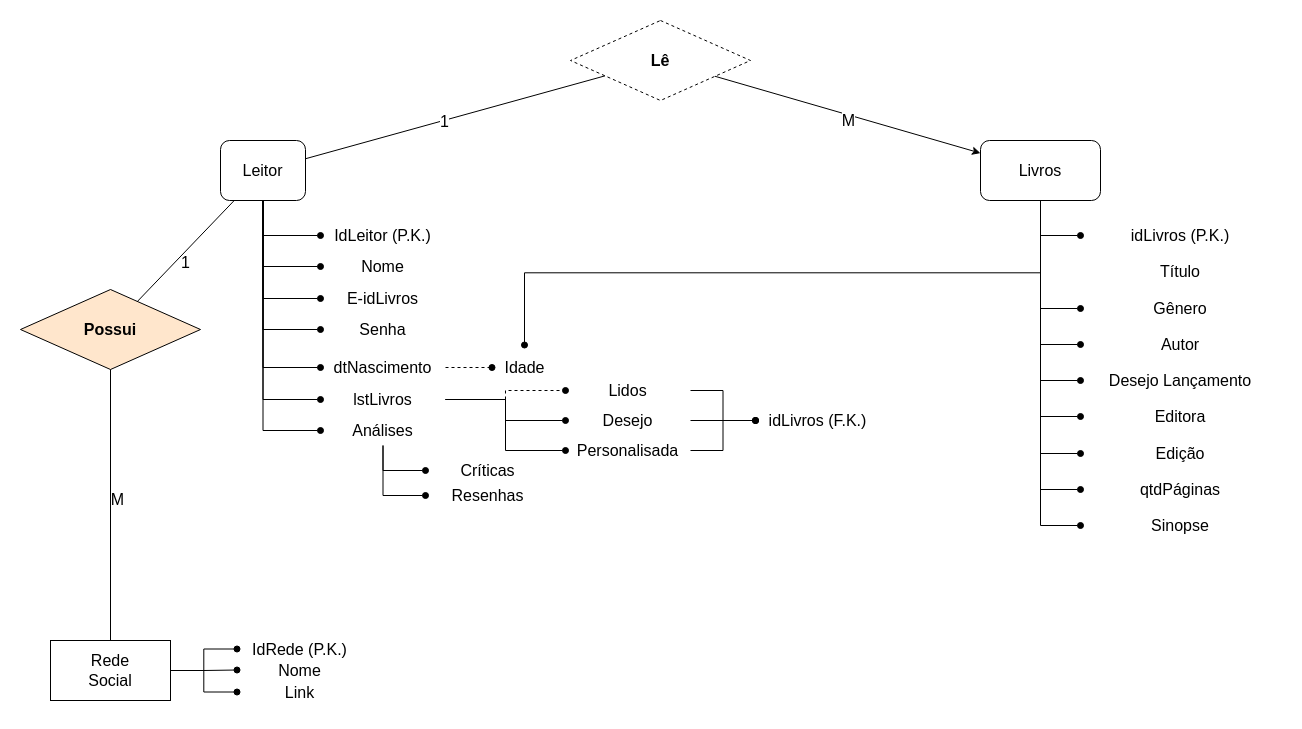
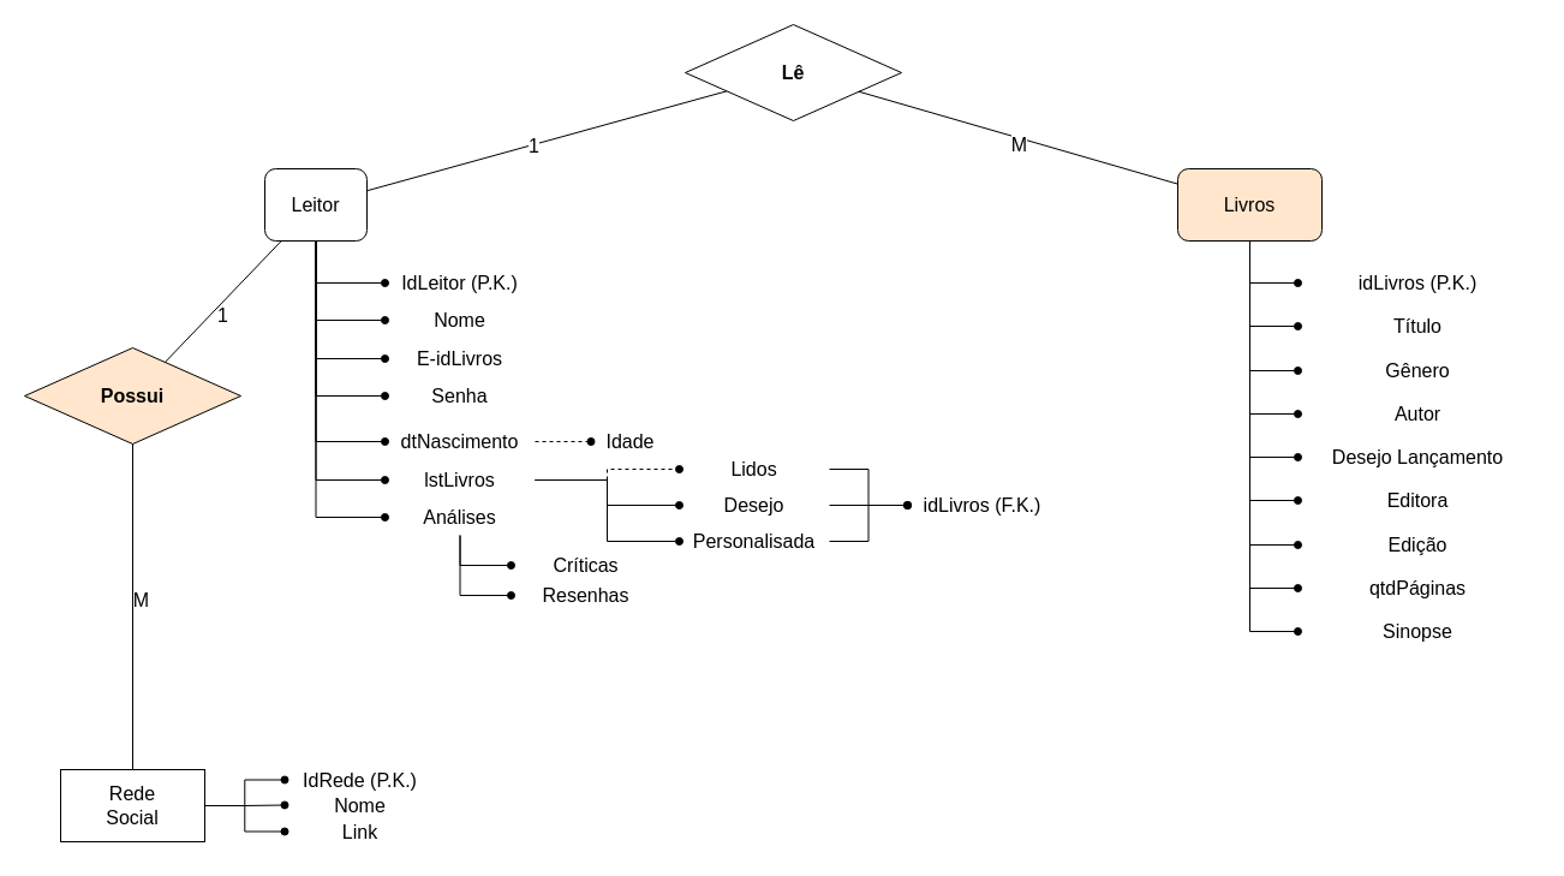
  <mxCell id="0" />
  <mxCell id="1" parent="0" />
  <mxCell id="2" value="&lt;span style=&quot;font-size: 16px;&quot;&gt;Idade&lt;br&gt;&lt;/span&gt;" style="ellipse;whiteSpace=wrap;html=1;strokeColor=none;strokeWidth=2;fillColor=none;dashed=1;" parent="1" vertex="1"><mxGeometry x="491.5" y="344.5" width="65" height="45" as="geometry" /></mxCell>
  <mxCell id="3" style="edgeStyle=orthogonalEdgeStyle;rounded=0;orthogonalLoop=1;jettySize=auto;html=1;exitX=0.5;exitY=1;exitDx=0;exitDy=0;entryX=0;entryY=0.5;entryDx=0;entryDy=0;startArrow=none;startFill=0;endArrow=oval;endFill=1;strokeWidth=1;jumpSize=6;endSize=6;" parent="1" source="37" target="15" edge="1"><mxGeometry relative="1" as="geometry"><mxPoint x="265" y="205" as="sourcePoint" /></mxGeometry></mxCell>
  <mxCell id="4" style="edgeStyle=orthogonalEdgeStyle;rounded=0;orthogonalLoop=1;jettySize=auto;html=1;exitX=0.5;exitY=1;exitDx=0;exitDy=0;entryX=0;entryY=0.5;entryDx=0;entryDy=0;endArrow=oval;endFill=1;endSize=6;strokeWidth=1;" parent="1" source="37" target="16" edge="1"><mxGeometry relative="1" as="geometry"><mxPoint x="265" y="205" as="sourcePoint" /></mxGeometry></mxCell>
  <mxCell id="5" style="edgeStyle=orthogonalEdgeStyle;rounded=0;orthogonalLoop=1;jettySize=auto;html=1;exitX=0.5;exitY=1;exitDx=0;exitDy=0;entryX=0;entryY=0.5;entryDx=0;entryDy=0;endArrow=oval;endFill=1;endSize=6;strokeWidth=1;" parent="1" source="37" target="17" edge="1"><mxGeometry relative="1" as="geometry"><mxPoint x="265" y="205" as="sourcePoint" /></mxGeometry></mxCell>
  <mxCell id="6" style="edgeStyle=orthogonalEdgeStyle;rounded=0;orthogonalLoop=1;jettySize=auto;html=1;exitX=0.5;exitY=1;exitDx=0;exitDy=0;entryX=0;entryY=0.5;entryDx=0;entryDy=0;endArrow=oval;endFill=1;endSize=6;strokeWidth=1;" parent="1" source="37" target="18" edge="1"><mxGeometry relative="1" as="geometry"><mxPoint x="265" y="205" as="sourcePoint" /></mxGeometry></mxCell>
  <mxCell id="7" style="edgeStyle=orthogonalEdgeStyle;rounded=0;orthogonalLoop=1;jettySize=auto;html=1;exitX=0.5;exitY=1;exitDx=0;exitDy=0;entryX=0;entryY=0.5;entryDx=0;entryDy=0;endArrow=oval;endFill=1;endSize=6;strokeWidth=1;" parent="1" source="37" target="20" edge="1"><mxGeometry relative="1" as="geometry"><mxPoint x="265" y="205" as="sourcePoint" /></mxGeometry></mxCell>
  <mxCell id="8" style="edgeStyle=orthogonalEdgeStyle;rounded=0;orthogonalLoop=1;jettySize=auto;html=1;exitX=0.5;exitY=1;exitDx=0;exitDy=0;entryX=0;entryY=0.5;entryDx=0;entryDy=0;endArrow=oval;endFill=1;endSize=6;strokeWidth=1;" parent="1" source="37" target="24" edge="1"><mxGeometry relative="1" as="geometry"><mxPoint x="265" y="205" as="sourcePoint" /></mxGeometry></mxCell>
  <mxCell id="9" style="edgeStyle=orthogonalEdgeStyle;rounded=0;orthogonalLoop=1;jettySize=auto;html=1;exitX=0.5;exitY=1;exitDx=0;exitDy=0;entryX=0;entryY=0.5;entryDx=0;entryDy=0;endArrow=oval;endFill=1;endSize=6;strokeWidth=1;" parent="1" source="37" target="27" edge="1"><mxGeometry relative="1" as="geometry"><mxPoint x="265" y="205" as="sourcePoint" /></mxGeometry></mxCell>
- <mxCell id="10" value="&lt;b&gt;&lt;font style=&quot;font-size: 16px;&quot;&gt;Lê&lt;/font&gt;&lt;/b&gt;" style="rhombus;whiteSpace=wrap;html=1;dashed=1;" parent="1" vertex="1"><mxGeometry x="570" y="20" width="180" height="80" as="geometry" /></mxCell>
- <mxCell id="11" value="" style="endArrow=classic;html=1;rounded=0;" parent="1" source="10" target="47" edge="1"><mxGeometry width="50" height="50" relative="1" as="geometry"><mxPoint x="570" y="530" as="sourcePoint" /><mxPoint x="1008" y="200.735" as="targetPoint" /></mxGeometry></mxCell>
+ <mxCell id="10" value="&lt;b&gt;&lt;font style=&quot;font-size: 16px;&quot;&gt;Lê&lt;/font&gt;&lt;/b&gt;" style="rhombus;whiteSpace=wrap;html=1;" parent="1" vertex="1"><mxGeometry x="570" y="20" width="180" height="80" as="geometry" /></mxCell>
+ <mxCell id="11" value="" style="endArrow=none;html=1;rounded=0;" parent="1" source="10" target="47" edge="1"><mxGeometry width="50" height="50" relative="1" as="geometry"><mxPoint x="570" y="530" as="sourcePoint" /><mxPoint x="1008" y="200.735" as="targetPoint" /></mxGeometry></mxCell>
  <mxCell id="12" value="&lt;font style=&quot;font-size: 16px;&quot;&gt;M&lt;/font&gt;" style="edgeLabel;html=1;align=center;verticalAlign=middle;resizable=0;points=[];" parent="11" vertex="1" connectable="0"><mxGeometry x="0.015" y="-5" relative="1" as="geometry"><mxPoint as="offset" /></mxGeometry></mxCell>
  <mxCell id="13" value="" style="endArrow=none;html=1;rounded=0;" parent="1" source="37" target="10" edge="1"><mxGeometry width="50" height="50" relative="1" as="geometry"><mxPoint x="165" y="251.757" as="sourcePoint" /><mxPoint x="620" y="480" as="targetPoint" /></mxGeometry></mxCell>
  <mxCell id="14" value="&lt;span style=&quot;font-size: 16px;&quot;&gt;1&lt;/span&gt;" style="edgeLabel;html=1;align=center;verticalAlign=middle;resizable=0;points=[];" parent="13" vertex="1" connectable="0"><mxGeometry x="-0.077" relative="1" as="geometry"><mxPoint x="1" as="offset" /></mxGeometry></mxCell>
  <mxCell id="15" value="&lt;font style=&quot;font-size: 16px;&quot;&gt;IdLeitor (P.K.)&lt;/font&gt;" style="text;html=1;strokeColor=none;fillColor=none;align=center;verticalAlign=middle;whiteSpace=wrap;rounded=0;" parent="1" vertex="1"><mxGeometry x="320" y="220" width="125" height="30" as="geometry" /></mxCell>
  <mxCell id="16" value="&lt;font style=&quot;font-size: 16px;&quot;&gt;Nome&lt;/font&gt;" style="text;html=1;strokeColor=none;fillColor=none;align=center;verticalAlign=middle;whiteSpace=wrap;rounded=0;" parent="1" vertex="1"><mxGeometry x="320" y="251" width="125" height="30" as="geometry" /></mxCell>
  <mxCell id="17" value="&lt;font style=&quot;font-size: 16px;&quot;&gt;E-idLivros&lt;/font&gt;" style="text;html=1;strokeColor=none;fillColor=none;align=center;verticalAlign=middle;whiteSpace=wrap;rounded=0;" parent="1" vertex="1"><mxGeometry x="320" y="283" width="125" height="30" as="geometry" /></mxCell>
  <mxCell id="18" value="&lt;font style=&quot;font-size: 16px;&quot;&gt;Senha&lt;/font&gt;" style="text;html=1;strokeColor=none;fillColor=none;align=center;verticalAlign=middle;whiteSpace=wrap;rounded=0;" parent="1" vertex="1"><mxGeometry x="320" y="314" width="125" height="30" as="geometry" /></mxCell>
  <mxCell id="19" style="edgeStyle=orthogonalEdgeStyle;rounded=0;orthogonalLoop=1;jettySize=auto;html=1;exitX=1;exitY=0.5;exitDx=0;exitDy=0;entryX=0;entryY=0.5;entryDx=0;entryDy=0;endArrow=oval;endFill=1;dashed=1;" parent="1" source="20" target="2" edge="1"><mxGeometry relative="1" as="geometry" /></mxCell>
  <mxCell id="20" value="&lt;font style=&quot;font-size: 16px;&quot;&gt;dtNascimento&lt;/font&gt;" style="text;html=1;strokeColor=none;fillColor=none;align=center;verticalAlign=middle;whiteSpace=wrap;rounded=0;" parent="1" vertex="1"><mxGeometry x="320" y="352" width="125" height="30" as="geometry" /></mxCell>
  <mxCell id="21" style="edgeStyle=orthogonalEdgeStyle;rounded=0;orthogonalLoop=1;jettySize=auto;html=1;exitX=1;exitY=0.5;exitDx=0;exitDy=0;entryX=0;entryY=0.5;entryDx=0;entryDy=0;endArrow=oval;endFill=1;dashed=1;" parent="1" source="24" target="31" edge="1"><mxGeometry relative="1" as="geometry" /></mxCell>
  <mxCell id="22" style="edgeStyle=orthogonalEdgeStyle;rounded=0;orthogonalLoop=1;jettySize=auto;html=1;exitX=1;exitY=0.5;exitDx=0;exitDy=0;entryX=0;entryY=0.5;entryDx=0;entryDy=0;endArrow=oval;endFill=1;" parent="1" source="24" target="33" edge="1"><mxGeometry relative="1" as="geometry" /></mxCell>
  <mxCell id="23" style="edgeStyle=orthogonalEdgeStyle;rounded=0;orthogonalLoop=1;jettySize=auto;html=1;exitX=1;exitY=0.5;exitDx=0;exitDy=0;entryX=0;entryY=0.5;entryDx=0;entryDy=0;endArrow=oval;endFill=1;" parent="1" source="24" target="35" edge="1"><mxGeometry relative="1" as="geometry" /></mxCell>
  <mxCell id="24" value="&lt;font style=&quot;font-size: 16px;&quot;&gt;lstLivros&lt;/font&gt;" style="text;html=1;strokeColor=none;fillColor=none;align=center;verticalAlign=middle;whiteSpace=wrap;rounded=0;" parent="1" vertex="1"><mxGeometry x="320" y="384" width="125" height="30" as="geometry" /></mxCell>
  <mxCell id="25" style="edgeStyle=orthogonalEdgeStyle;rounded=0;orthogonalLoop=1;jettySize=auto;html=1;exitX=0.5;exitY=1;exitDx=0;exitDy=0;entryX=0;entryY=0.5;entryDx=0;entryDy=0;endArrow=oval;endFill=1;" parent="1" source="27" target="28" edge="1"><mxGeometry relative="1" as="geometry" /></mxCell>
  <mxCell id="26" style="edgeStyle=orthogonalEdgeStyle;rounded=0;orthogonalLoop=1;jettySize=auto;html=1;exitX=0.5;exitY=1;exitDx=0;exitDy=0;entryX=0;entryY=0.5;entryDx=0;entryDy=0;endArrow=oval;endFill=1;" parent="1" source="27" target="29" edge="1"><mxGeometry relative="1" as="geometry" /></mxCell>
  <mxCell id="27" value="&lt;font style=&quot;font-size: 16px;&quot;&gt;Análises&lt;/font&gt;" style="text;html=1;strokeColor=none;fillColor=none;align=center;verticalAlign=middle;whiteSpace=wrap;rounded=0;" parent="1" vertex="1"><mxGeometry x="320" y="415" width="125" height="30" as="geometry" /></mxCell>
  <mxCell id="28" value="&lt;font style=&quot;font-size: 16px;&quot;&gt;Críticas&lt;/font&gt;" style="text;html=1;strokeColor=none;fillColor=none;align=center;verticalAlign=middle;whiteSpace=wrap;rounded=0;" parent="1" vertex="1"><mxGeometry x="425" y="455" width="125" height="30" as="geometry" /></mxCell>
  <mxCell id="29" value="&lt;font style=&quot;font-size: 16px;&quot;&gt;Resenhas&lt;/font&gt;" style="text;html=1;strokeColor=none;fillColor=none;align=center;verticalAlign=middle;whiteSpace=wrap;rounded=0;" parent="1" vertex="1"><mxGeometry x="425" y="480" width="125" height="30" as="geometry" /></mxCell>
  <mxCell id="30" style="edgeStyle=orthogonalEdgeStyle;rounded=0;orthogonalLoop=1;jettySize=auto;html=1;exitX=1;exitY=0.5;exitDx=0;exitDy=0;entryX=0;entryY=0.5;entryDx=0;entryDy=0;endArrow=oval;endFill=1;" parent="1" source="31" target="36" edge="1"><mxGeometry relative="1" as="geometry" /></mxCell>
  <mxCell id="31" value="&lt;font style=&quot;font-size: 16px;&quot;&gt;Lidos&lt;/font&gt;" style="text;html=1;strokeColor=none;fillColor=none;align=center;verticalAlign=middle;whiteSpace=wrap;rounded=0;" parent="1" vertex="1"><mxGeometry x="565" y="375" width="125" height="30" as="geometry" /></mxCell>
  <mxCell id="32" style="edgeStyle=orthogonalEdgeStyle;rounded=0;orthogonalLoop=1;jettySize=auto;html=1;exitX=1;exitY=0.5;exitDx=0;exitDy=0;entryX=0;entryY=0.5;entryDx=0;entryDy=0;endArrow=oval;endFill=1;" parent="1" source="33" target="36" edge="1"><mxGeometry relative="1" as="geometry" /></mxCell>
  <mxCell id="33" value="&lt;font style=&quot;font-size: 16px;&quot;&gt;Desejo&lt;/font&gt;" style="text;html=1;strokeColor=none;fillColor=none;align=center;verticalAlign=middle;whiteSpace=wrap;rounded=0;" parent="1" vertex="1"><mxGeometry x="565" y="405" width="125" height="30" as="geometry" /></mxCell>
  <mxCell id="34" style="edgeStyle=orthogonalEdgeStyle;rounded=0;orthogonalLoop=1;jettySize=auto;html=1;exitX=1;exitY=0.5;exitDx=0;exitDy=0;entryX=0;entryY=0.5;entryDx=0;entryDy=0;endArrow=oval;endFill=1;" parent="1" source="35" target="36" edge="1"><mxGeometry relative="1" as="geometry" /></mxCell>
  <mxCell id="35" value="&lt;font style=&quot;font-size: 16px;&quot;&gt;Personalisada&lt;/font&gt;" style="text;html=1;strokeColor=none;fillColor=none;align=center;verticalAlign=middle;whiteSpace=wrap;rounded=0;" parent="1" vertex="1"><mxGeometry x="565" y="435" width="125" height="30" as="geometry" /></mxCell>
  <mxCell id="36" value="&lt;font style=&quot;font-size: 16px;&quot;&gt;idLivros (F.K.)&lt;/font&gt;" style="text;html=1;strokeColor=none;fillColor=none;align=center;verticalAlign=middle;whiteSpace=wrap;rounded=0;" parent="1" vertex="1"><mxGeometry x="755" y="405" width="125" height="30" as="geometry" /></mxCell>
  <mxCell id="37" value="&lt;font style=&quot;font-size: 16px;&quot;&gt;Leitor&lt;/font&gt;" style="rounded=1;whiteSpace=wrap;html=1;" parent="1" vertex="1"><mxGeometry x="220" y="140" width="85" height="60" as="geometry" /></mxCell>
  <mxCell id="38" style="edgeStyle=orthogonalEdgeStyle;rounded=0;orthogonalLoop=1;jettySize=auto;html=1;exitX=0.5;exitY=1;exitDx=0;exitDy=0;entryX=0;entryY=0.5;entryDx=0;entryDy=0;endArrow=oval;endFill=1;" parent="1" source="47" target="48" edge="1"><mxGeometry relative="1" as="geometry" /></mxCell>
- <mxCell id="39" style="edgeStyle=orthogonalEdgeStyle;rounded=0;orthogonalLoop=1;jettySize=auto;html=1;exitX=0.5;exitY=1;exitDx=0;exitDy=0;endArrow=oval;endFill=1;" parent="1" source="47" target="2" edge="1"><mxGeometry relative="1" as="geometry" /></mxCell>
+ <mxCell id="39" style="edgeStyle=orthogonalEdgeStyle;rounded=0;orthogonalLoop=1;jettySize=auto;html=1;exitX=0.5;exitY=1;exitDx=0;exitDy=0;entryX=0;entryY=0.5;entryDx=0;entryDy=0;endArrow=oval;endFill=1;" parent="1" source="47" target="49" edge="1"><mxGeometry relative="1" as="geometry" /></mxCell>
  <mxCell id="40" style="edgeStyle=orthogonalEdgeStyle;rounded=0;orthogonalLoop=1;jettySize=auto;html=1;exitX=0.5;exitY=1;exitDx=0;exitDy=0;entryX=0;entryY=0.5;entryDx=0;entryDy=0;endArrow=oval;endFill=1;" parent="1" source="47" target="50" edge="1"><mxGeometry relative="1" as="geometry" /></mxCell>
  <mxCell id="41" style="edgeStyle=orthogonalEdgeStyle;rounded=0;orthogonalLoop=1;jettySize=auto;html=1;exitX=0.5;exitY=1;exitDx=0;exitDy=0;entryX=0;entryY=0.5;entryDx=0;entryDy=0;endArrow=oval;endFill=1;" parent="1" source="47" target="51" edge="1"><mxGeometry relative="1" as="geometry" /></mxCell>
  <mxCell id="42" style="edgeStyle=orthogonalEdgeStyle;rounded=0;orthogonalLoop=1;jettySize=auto;html=1;exitX=0.5;exitY=1;exitDx=0;exitDy=0;entryX=0;entryY=0.5;entryDx=0;entryDy=0;endArrow=oval;endFill=1;" parent="1" source="47" target="52" edge="1"><mxGeometry relative="1" as="geometry" /></mxCell>
  <mxCell id="43" style="edgeStyle=orthogonalEdgeStyle;rounded=0;orthogonalLoop=1;jettySize=auto;html=1;exitX=0.5;exitY=1;exitDx=0;exitDy=0;entryX=0;entryY=0.5;entryDx=0;entryDy=0;endArrow=oval;endFill=1;" parent="1" source="47" target="53" edge="1"><mxGeometry relative="1" as="geometry" /></mxCell>
  <mxCell id="44" style="edgeStyle=orthogonalEdgeStyle;rounded=0;orthogonalLoop=1;jettySize=auto;html=1;exitX=0.5;exitY=1;exitDx=0;exitDy=0;entryX=0;entryY=0.5;entryDx=0;entryDy=0;endArrow=oval;endFill=1;" parent="1" source="47" target="54" edge="1"><mxGeometry relative="1" as="geometry" /></mxCell>
  <mxCell id="45" style="edgeStyle=orthogonalEdgeStyle;rounded=0;orthogonalLoop=1;jettySize=auto;html=1;exitX=0.5;exitY=1;exitDx=0;exitDy=0;entryX=0;entryY=0.5;entryDx=0;entryDy=0;endArrow=oval;endFill=1;" parent="1" source="47" target="55" edge="1"><mxGeometry relative="1" as="geometry" /></mxCell>
  <mxCell id="46" style="edgeStyle=orthogonalEdgeStyle;rounded=0;orthogonalLoop=1;jettySize=auto;html=1;exitX=0.5;exitY=1;exitDx=0;exitDy=0;entryX=0;entryY=0.5;entryDx=0;entryDy=0;endArrow=oval;endFill=1;" parent="1" source="47" target="56" edge="1"><mxGeometry relative="1" as="geometry" /></mxCell>
- <mxCell id="47" value="&lt;font style=&quot;font-size: 16px;&quot;&gt;Livros&lt;/font&gt;" style="rounded=1;whiteSpace=wrap;html=1;" parent="1" vertex="1"><mxGeometry x="980" y="140" width="120" height="60" as="geometry" /></mxCell>
+ <mxCell id="47" value="&lt;font style=&quot;font-size: 16px;&quot;&gt;Livros&lt;/font&gt;" style="rounded=1;whiteSpace=wrap;html=1;fillColor=#ffe6cc;" parent="1" vertex="1"><mxGeometry x="980" y="140" width="120" height="60" as="geometry" /></mxCell>
  <mxCell id="48" value="&lt;font style=&quot;font-size: 16px;&quot;&gt;idLivros (P.K.)&lt;/font&gt;" style="text;html=1;strokeColor=none;fillColor=none;align=center;verticalAlign=middle;whiteSpace=wrap;rounded=0;" parent="1" vertex="1"><mxGeometry x="1080" y="220" width="200" height="30" as="geometry" /></mxCell>
  <mxCell id="49" value="&lt;font style=&quot;font-size: 16px;&quot;&gt;Título&lt;/font&gt;" style="text;html=1;strokeColor=none;fillColor=none;align=center;verticalAlign=middle;whiteSpace=wrap;rounded=0;" parent="1" vertex="1"><mxGeometry x="1080" y="256" width="200" height="30" as="geometry" /></mxCell>
  <mxCell id="50" value="&lt;font style=&quot;font-size: 16px;&quot;&gt;Gênero&lt;/font&gt;" style="text;html=1;strokeColor=none;fillColor=none;align=center;verticalAlign=middle;whiteSpace=wrap;rounded=0;" parent="1" vertex="1"><mxGeometry x="1080" y="293" width="200" height="30" as="geometry" /></mxCell>
  <mxCell id="51" value="&lt;font style=&quot;font-size: 16px;&quot;&gt;Autor&lt;/font&gt;" style="text;html=1;strokeColor=none;fillColor=none;align=center;verticalAlign=middle;whiteSpace=wrap;rounded=0;" parent="1" vertex="1"><mxGeometry x="1080" y="329" width="200" height="30" as="geometry" /></mxCell>
  <mxCell id="52" value="&lt;font style=&quot;font-size: 16px;&quot;&gt;Desejo Lançamento&lt;/font&gt;" style="text;html=1;strokeColor=none;fillColor=none;align=center;verticalAlign=middle;whiteSpace=wrap;rounded=0;" parent="1" vertex="1"><mxGeometry x="1080" y="365" width="200" height="30" as="geometry" /></mxCell>
  <mxCell id="53" value="&lt;font style=&quot;font-size: 16px;&quot;&gt;Editora&lt;/font&gt;" style="text;html=1;strokeColor=none;fillColor=none;align=center;verticalAlign=middle;whiteSpace=wrap;rounded=0;" parent="1" vertex="1"><mxGeometry x="1080" y="401" width="200" height="30" as="geometry" /></mxCell>
  <mxCell id="54" value="&lt;font style=&quot;font-size: 16px;&quot;&gt;Edição&lt;/font&gt;" style="text;html=1;strokeColor=none;fillColor=none;align=center;verticalAlign=middle;whiteSpace=wrap;rounded=0;" parent="1" vertex="1"><mxGeometry x="1080" y="438" width="200" height="30" as="geometry" /></mxCell>
  <mxCell id="55" value="&lt;font style=&quot;font-size: 16px;&quot;&gt;qtdPáginas&lt;/font&gt;" style="text;html=1;strokeColor=none;fillColor=none;align=center;verticalAlign=middle;whiteSpace=wrap;rounded=0;" parent="1" vertex="1"><mxGeometry x="1080" y="474" width="200" height="30" as="geometry" /></mxCell>
  <mxCell id="56" value="&lt;font style=&quot;font-size: 16px;&quot;&gt;Sinopse&lt;/font&gt;" style="text;html=1;strokeColor=none;fillColor=none;align=center;verticalAlign=middle;whiteSpace=wrap;rounded=0;" parent="1" vertex="1"><mxGeometry x="1080" y="510" width="200" height="30" as="geometry" /></mxCell>
  <mxCell id="57" style="edgeStyle=orthogonalEdgeStyle;rounded=0;orthogonalLoop=1;jettySize=auto;html=1;entryX=0;entryY=0.5;entryDx=0;entryDy=0;endArrow=oval;endFill=1;" edge="1" parent="1" source="60" target="61"><mxGeometry relative="1" as="geometry" /></mxCell>
  <mxCell id="58" style="edgeStyle=orthogonalEdgeStyle;rounded=0;orthogonalLoop=1;jettySize=auto;html=1;exitX=1;exitY=0.5;exitDx=0;exitDy=0;entryX=0;entryY=0.5;entryDx=0;entryDy=0;endArrow=oval;endFill=1;" edge="1" parent="1" source="60" target="62"><mxGeometry relative="1" as="geometry" /></mxCell>
  <mxCell id="59" style="edgeStyle=orthogonalEdgeStyle;rounded=0;orthogonalLoop=1;jettySize=auto;html=1;exitX=1;exitY=0.5;exitDx=0;exitDy=0;entryX=0;entryY=0.5;entryDx=0;entryDy=0;endArrow=oval;endFill=1;" edge="1" parent="1" source="60" target="63"><mxGeometry relative="1" as="geometry" /></mxCell>
  <mxCell id="60" value="Rede&lt;br style=&quot;font-size: 16px;&quot;&gt;Social" style="whiteSpace=wrap;html=1;fontSize=16;rounded=0;" vertex="1" parent="1"><mxGeometry x="50" y="640" width="120" height="60" as="geometry" /></mxCell>
  <mxCell id="61" value="&lt;span style=&quot;font-size: 16px;&quot;&gt;IdRede (P.K.)&lt;/span&gt;" style="text;html=1;strokeColor=none;fillColor=none;align=center;verticalAlign=middle;whiteSpace=wrap;rounded=0;" vertex="1" parent="1"><mxGeometry x="236.5" y="633.5" width="125" height="30" as="geometry" /></mxCell>
  <mxCell id="62" value="&lt;font style=&quot;font-size: 16px;&quot;&gt;Nome&lt;/font&gt;" style="text;html=1;strokeColor=none;fillColor=none;align=center;verticalAlign=middle;whiteSpace=wrap;rounded=0;" vertex="1" parent="1"><mxGeometry x="236.5" y="654.5" width="125" height="30" as="geometry" /></mxCell>
  <mxCell id="63" value="&lt;font style=&quot;font-size: 16px;&quot;&gt;Link&lt;/font&gt;" style="text;html=1;strokeColor=none;fillColor=none;align=center;verticalAlign=middle;whiteSpace=wrap;rounded=0;" vertex="1" parent="1"><mxGeometry x="236.5" y="676.5" width="125" height="30" as="geometry" /></mxCell>
  <mxCell id="64" value="&lt;b&gt;&lt;font style=&quot;font-size: 16px;&quot;&gt;Possui&lt;/font&gt;&lt;/b&gt;" style="rhombus;whiteSpace=wrap;html=1;fillColor=#ffe6cc;" vertex="1" parent="1"><mxGeometry x="20" y="289" width="180" height="80" as="geometry" /></mxCell>
  <mxCell id="65" value="" style="endArrow=none;html=1;rounded=0;" edge="1" parent="1" source="64" target="37"><mxGeometry width="50" height="50" relative="1" as="geometry"><mxPoint x="630" y="290" as="sourcePoint" /><mxPoint x="680" y="240" as="targetPoint" /></mxGeometry></mxCell>
  <mxCell id="66" value="1" style="edgeLabel;html=1;align=center;verticalAlign=middle;resizable=0;points=[];fontSize=16;labelBackgroundColor=none;" vertex="1" connectable="0" parent="65"><mxGeometry x="-0.116" y="-6" relative="1" as="geometry"><mxPoint y="1" as="offset" /></mxGeometry></mxCell>
  <mxCell id="67" value="" style="endArrow=none;html=1;rounded=0;" edge="1" parent="1" source="60" target="64"><mxGeometry width="50" height="50" relative="1" as="geometry"><mxPoint x="630" y="290" as="sourcePoint" /><mxPoint x="680" y="240" as="targetPoint" /></mxGeometry></mxCell>
  <mxCell id="68" value="M" style="edgeLabel;html=1;align=center;verticalAlign=middle;resizable=0;points=[];fontSize=16;labelBackgroundColor=none;spacingLeft=6;" vertex="1" connectable="0" parent="67"><mxGeometry x="0.048" y="-3" relative="1" as="geometry"><mxPoint as="offset" /></mxGeometry></mxCell>
